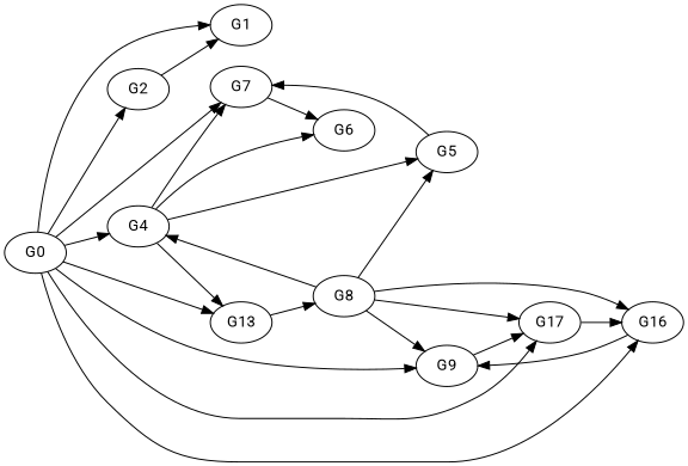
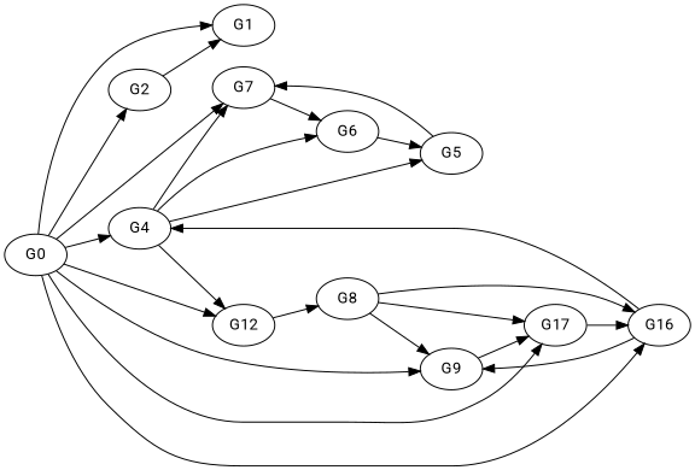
  digraph {
    fontname=Roboto
    rankdir=LR
    node [fontname=Roboto]
    edge [fontname=Roboto]
    G0
    G1
    G2
    G4
    G7
    G9
    n7 [label=G16]
    n8 [label=G17]
-   G12 [label=G13]
+   G12
    G5
    G6
    G8
    G0 -> G1
    G0 -> G2
    G0 -> G4
    G0 -> G7
    G0 -> G9
    G0 -> n7
    G0 -> n8
    G0 -> G12
    G2 -> G1
    G4 -> G7
    G4 -> G12
    G4 -> G5
    G4 -> G6
    G7 -> G6
    G9 -> n8
    n7 -> G9
    n8 -> n7
    G12 -> G8
    G5 -> G7
-   G8 -> G5
-   G8 -> G4
+   G6 -> G5
+   n7 -> G4
    G8 -> G9
    G8 -> n7
    G8 -> n8
  }
